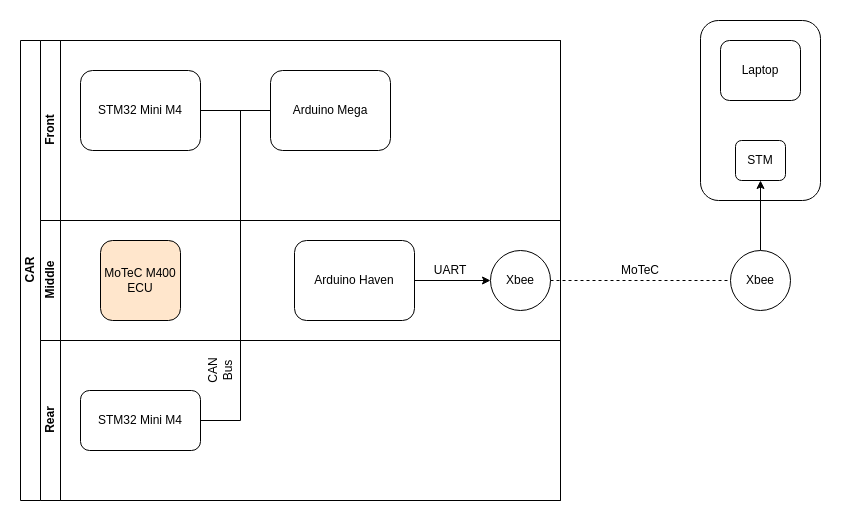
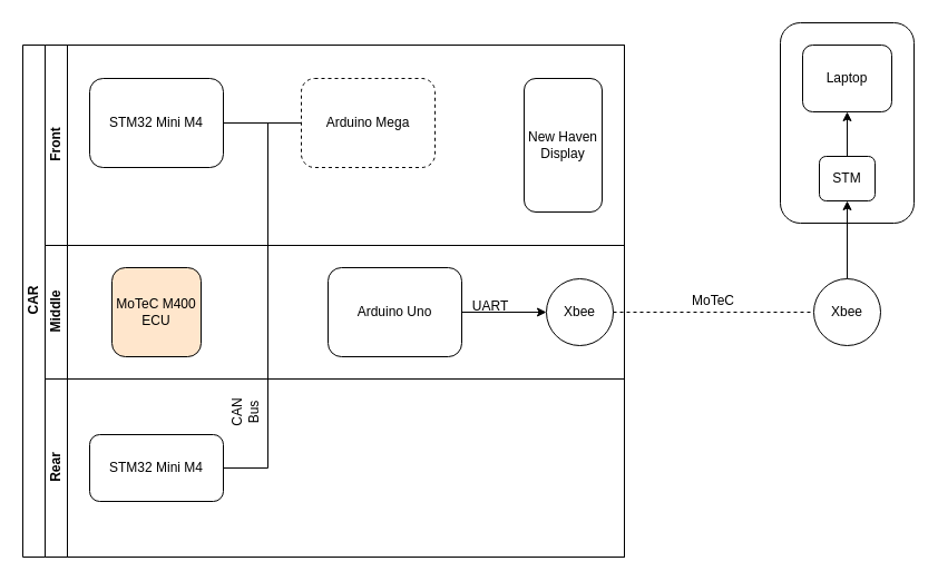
  <mxCell id="0" />
  <mxCell id="1" parent="0" />
  <mxCell id="2" value="CAR" style="swimlane;html=1;childLayout=stackLayout;resizeParent=1;resizeParentMax=0;horizontal=0;startSize=20;horizontalStack=0;" parent="1" vertex="1"><mxGeometry x="20" y="40" width="540" height="460" as="geometry" /></mxCell>
  <mxCell id="3" value="Front" style="swimlane;html=1;startSize=20;horizontal=0;" parent="2" vertex="1"><mxGeometry x="20" width="520" height="180" as="geometry" /></mxCell>
- <mxCell id="4" value="Arduino Mega" style="rounded=1;whiteSpace=wrap;html=1;" parent="3" vertex="1"><mxGeometry x="230" y="30" width="120" height="80" as="geometry" /></mxCell>
+ <mxCell id="4" value="Arduino Mega" style="rounded=1;whiteSpace=wrap;html=1;dashed=1;" parent="3" vertex="1"><mxGeometry x="230" y="30" width="120" height="80" as="geometry" /></mxCell>
  <mxCell id="5" value="STM32 Mini M4" style="rounded=1;whiteSpace=wrap;html=1;" parent="3" vertex="1"><mxGeometry x="40" y="30" width="120" height="80" as="geometry" /></mxCell>
+ <mxCell id="6" value="New Haven Display" style="rounded=1;whiteSpace=wrap;html=1;" parent="3" vertex="1"><mxGeometry x="430" y="30" width="70" height="120" as="geometry" /></mxCell>
  <mxCell id="7" value="" style="endArrow=none;html=1;entryX=1;entryY=0.5;entryDx=0;entryDy=0;" parent="3" source="4" target="5" edge="1"><mxGeometry width="50" height="50" relative="1" as="geometry"><mxPoint x="350" y="240" as="sourcePoint" /><mxPoint x="400" y="190" as="targetPoint" /></mxGeometry></mxCell>
  <mxCell id="8" value="Middle" style="swimlane;html=1;startSize=20;horizontal=0;" parent="2" vertex="1"><mxGeometry x="20" y="180" width="520" height="120" as="geometry" /></mxCell>
  <mxCell id="9" style="edgeStyle=none;rounded=0;orthogonalLoop=1;jettySize=auto;html=1;exitX=1;exitY=0.5;exitDx=0;exitDy=0;entryX=0;entryY=0.5;entryDx=0;entryDy=0;" parent="8" source="13" target="12" edge="1"><mxGeometry relative="1" as="geometry" /></mxCell>
- <mxCell id="10" value="UART" style="text;html=1;strokeColor=none;fillColor=none;align=center;verticalAlign=middle;whiteSpace=wrap;rounded=0;" parent="8" vertex="1"><mxGeometry x="390" y="40" width="40" height="20" as="geometry" /></mxCell>
+ <mxCell id="10" value="UART" style="text;html=1;strokeColor=none;fillColor=none;align=center;verticalAlign=middle;whiteSpace=wrap;rounded=0;" parent="8" vertex="1"><mxGeometry x="380" y="45" width="40" height="20" as="geometry" /></mxCell>
  <mxCell id="11" value="MoTeC M400&lt;br&gt;ECU" style="whiteSpace=wrap;html=1;aspect=fixed;rounded=1;fillColor=#ffe6cc;" parent="8" vertex="1"><mxGeometry x="60" y="20" width="80" height="80" as="geometry" /></mxCell>
  <mxCell id="12" value="Xbee" style="ellipse;whiteSpace=wrap;html=1;aspect=fixed;" parent="8" vertex="1"><mxGeometry x="450" y="30" width="60" height="60" as="geometry" /></mxCell>
- <mxCell id="13" value="Arduino Haven" style="rounded=1;whiteSpace=wrap;html=1;" parent="8" vertex="1"><mxGeometry x="254" y="20" width="120" height="80" as="geometry" /></mxCell>
+ <mxCell id="13" value="Arduino Uno" style="rounded=1;whiteSpace=wrap;html=1;" parent="8" vertex="1"><mxGeometry x="254" y="20" width="120" height="80" as="geometry" /></mxCell>
  <mxCell id="14" value="Rear" style="swimlane;html=1;startSize=20;horizontal=0;" parent="2" vertex="1"><mxGeometry x="20" y="300" width="520" height="160" as="geometry" /></mxCell>
  <mxCell id="15" value="CAN Bus" style="text;html=1;strokeColor=none;fillColor=none;align=center;verticalAlign=middle;whiteSpace=wrap;rounded=0;rotation=-90;" parent="14" vertex="1"><mxGeometry x="160" y="20" width="40" height="20" as="geometry" /></mxCell>
  <mxCell id="16" value="STM32 Mini M4" style="rounded=1;whiteSpace=wrap;html=1;" parent="14" vertex="1"><mxGeometry x="40" y="50" width="120" height="60" as="geometry" /></mxCell>
  <mxCell id="17" value="Laptop" style="whiteSpace=wrap;html=1;aspect=fixed;rounded=1;" parent="1" vertex="1"><mxGeometry x="720" y="40" width="80" height="60" as="geometry" /></mxCell>
  <mxCell id="18" style="edgeStyle=orthogonalEdgeStyle;rounded=0;orthogonalLoop=1;jettySize=auto;html=1;exitX=0.5;exitY=0;exitDx=0;exitDy=0;entryX=0.5;entryY=1;entryDx=0;entryDy=0;" parent="1" source="19" target="25" edge="1"><mxGeometry relative="1" as="geometry" /></mxCell>
  <mxCell id="19" value="Xbee" style="ellipse;whiteSpace=wrap;html=1;aspect=fixed;" parent="1" vertex="1"><mxGeometry x="730" y="250" width="60" height="60" as="geometry" /></mxCell>
  <mxCell id="20" value="" style="endArrow=none;dashed=1;html=1;entryX=0;entryY=0.5;entryDx=0;entryDy=0;exitX=1;exitY=0.5;exitDx=0;exitDy=0;" parent="1" source="12" target="19" edge="1"><mxGeometry width="50" height="50" relative="1" as="geometry"><mxPoint x="610" y="300" as="sourcePoint" /><mxPoint x="660" y="250" as="targetPoint" /></mxGeometry></mxCell>
  <mxCell id="21" value="MoTeC" style="text;html=1;strokeColor=none;fillColor=none;align=center;verticalAlign=middle;whiteSpace=wrap;rounded=0;" parent="1" vertex="1"><mxGeometry x="620" y="260" width="40" height="20" as="geometry" /></mxCell>
  <mxCell id="22" value="" style="endArrow=none;html=1;exitX=1;exitY=0.5;exitDx=0;exitDy=0;" parent="1" source="16" edge="1"><mxGeometry width="50" height="50" relative="1" as="geometry"><mxPoint x="390" y="280" as="sourcePoint" /><mxPoint x="240" y="420" as="targetPoint" /></mxGeometry></mxCell>
  <mxCell id="23" value="" style="endArrow=none;html=1;" parent="1" edge="1"><mxGeometry width="50" height="50" relative="1" as="geometry"><mxPoint x="240" y="420" as="sourcePoint" /><mxPoint x="240" y="110" as="targetPoint" /></mxGeometry></mxCell>
+ <mxCell id="24" style="edgeStyle=orthogonalEdgeStyle;rounded=0;orthogonalLoop=1;jettySize=auto;html=1;exitX=0.5;exitY=0;exitDx=0;exitDy=0;entryX=0.5;entryY=1;entryDx=0;entryDy=0;" parent="1" source="25" target="17" edge="1"><mxGeometry relative="1" as="geometry" /></mxCell>
  <mxCell id="25" value="STM" style="rounded=1;whiteSpace=wrap;html=1;" parent="1" vertex="1"><mxGeometry x="735" y="140" width="50" height="40" as="geometry" /></mxCell>
  <mxCell id="26" value="" style="rounded=1;whiteSpace=wrap;html=1;shadow=0;glass=0;sketch=0;fillColor=none;" vertex="1" parent="1"><mxGeometry x="700" y="20" width="120" height="180" as="geometry" /></mxCell>
